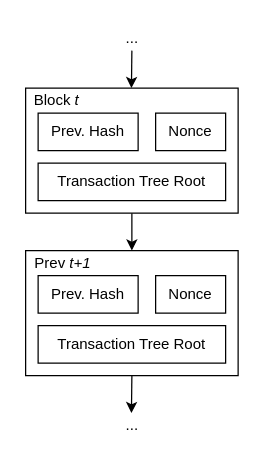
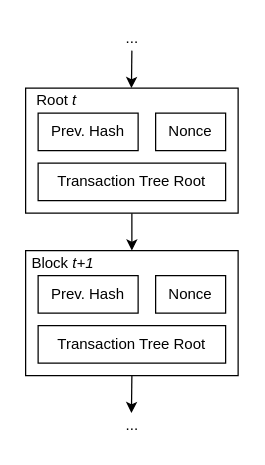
  <mxCell id="0" />
  <mxCell id="1" parent="0" />
  <mxCell id="2" style="edgeStyle=orthogonalEdgeStyle;rounded=0;orthogonalLoop=1;jettySize=auto;html=1;" edge="1" parent="1" source="3" target="8"><mxGeometry relative="1" as="geometry" /></mxCell>
  <mxCell id="3" value="" style="rounded=0;whiteSpace=wrap;html=1;" vertex="1" parent="1"><mxGeometry x="20" y="70" width="170" height="100" as="geometry" /></mxCell>
  <mxCell id="4" value="Prev. Hash" style="rounded=0;whiteSpace=wrap;html=1;" vertex="1" parent="1"><mxGeometry x="30" y="90" width="80" height="30" as="geometry" /></mxCell>
- <mxCell id="5" value="Block&lt;i&gt; t&lt;/i&gt;" style="text;html=1;strokeColor=none;fillColor=none;align=center;verticalAlign=middle;whiteSpace=wrap;rounded=0;" vertex="1" parent="1"><mxGeometry x="20" y="70" width="50" height="20" as="geometry" /></mxCell>
+ <mxCell id="5" value="Root&lt;i&gt; t&lt;/i&gt;" style="text;html=1;strokeColor=none;fillColor=none;align=center;verticalAlign=middle;whiteSpace=wrap;rounded=0;" vertex="1" parent="1"><mxGeometry x="20" y="70" width="50" height="20" as="geometry" /></mxCell>
  <mxCell id="6" value="Nonce" style="rounded=0;whiteSpace=wrap;html=1;" vertex="1" parent="1"><mxGeometry x="124" y="90" width="56" height="30" as="geometry" /></mxCell>
  <mxCell id="7" value="Transaction Tree Root" style="rounded=0;whiteSpace=wrap;html=1;" vertex="1" parent="1"><mxGeometry x="30" y="130" width="150" height="30" as="geometry" /></mxCell>
  <mxCell id="8" value="" style="rounded=0;whiteSpace=wrap;html=1;" vertex="1" parent="1"><mxGeometry x="20" y="200" width="170" height="100" as="geometry" /></mxCell>
  <mxCell id="9" value="Prev. Hash" style="rounded=0;whiteSpace=wrap;html=1;" vertex="1" parent="1"><mxGeometry x="30" y="220" width="80" height="30" as="geometry" /></mxCell>
- <mxCell id="10" value="Prev&lt;i&gt; t+1&lt;/i&gt;" style="text;html=1;strokeColor=none;fillColor=none;align=center;verticalAlign=middle;whiteSpace=wrap;rounded=0;" vertex="1" parent="1"><mxGeometry x="20" y="200" width="60" height="20" as="geometry" /></mxCell>
+ <mxCell id="10" value="Block&lt;i&gt; t+1&lt;/i&gt;" style="text;html=1;strokeColor=none;fillColor=none;align=center;verticalAlign=middle;whiteSpace=wrap;rounded=0;" vertex="1" parent="1"><mxGeometry x="20" y="200" width="60" height="20" as="geometry" /></mxCell>
  <mxCell id="11" value="Nonce" style="rounded=0;whiteSpace=wrap;html=1;" vertex="1" parent="1"><mxGeometry x="124" y="220" width="56" height="30" as="geometry" /></mxCell>
  <mxCell id="12" value="Transaction Tree Root" style="rounded=0;whiteSpace=wrap;html=1;" vertex="1" parent="1"><mxGeometry x="30" y="260" width="150" height="30" as="geometry" /></mxCell>
  <mxCell id="13" value="" style="endArrow=classic;html=1;rounded=0;" edge="1" parent="1"><mxGeometry width="50" height="50" relative="1" as="geometry"><mxPoint x="105" y="40" as="sourcePoint" /><mxPoint x="104.66" y="70" as="targetPoint" /></mxGeometry></mxCell>
  <mxCell id="14" value="..." style="text;html=1;strokeColor=none;fillColor=none;align=center;verticalAlign=middle;whiteSpace=wrap;rounded=0;" vertex="1" parent="1"><mxGeometry x="87.5" y="20" width="35" height="20" as="geometry" /></mxCell>
  <mxCell id="15" value="" style="endArrow=classic;html=1;rounded=0;" edge="1" parent="1"><mxGeometry width="50" height="50" relative="1" as="geometry"><mxPoint x="105" y="300" as="sourcePoint" /><mxPoint x="104.66" y="330" as="targetPoint" /></mxGeometry></mxCell>
  <mxCell id="16" value="..." style="text;html=1;strokeColor=none;fillColor=none;align=center;verticalAlign=middle;whiteSpace=wrap;rounded=0;" vertex="1" parent="1"><mxGeometry x="87.5" y="330" width="35" height="20" as="geometry" /></mxCell>
